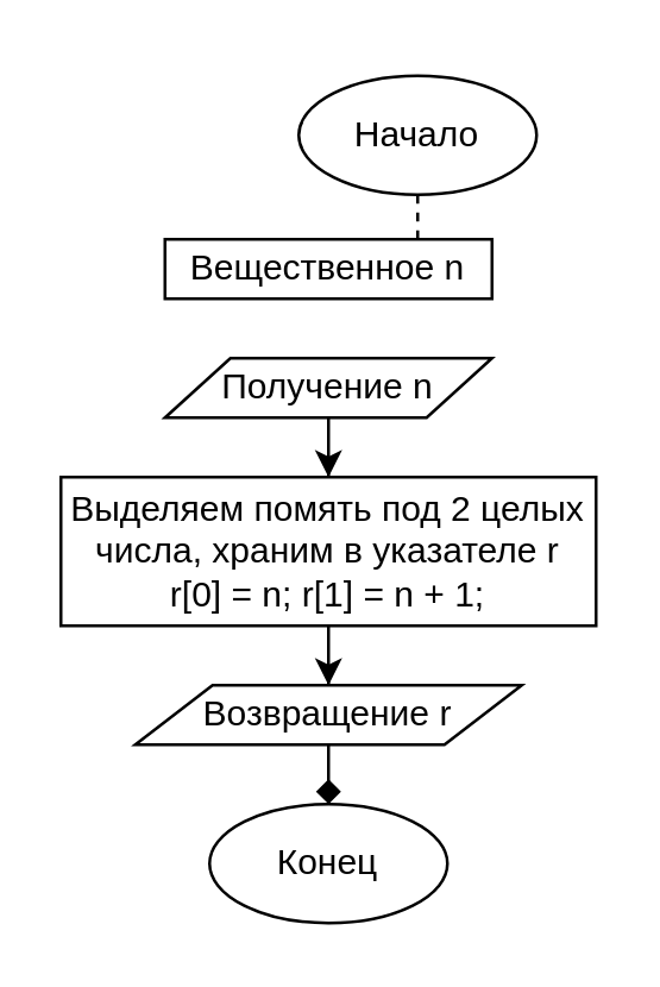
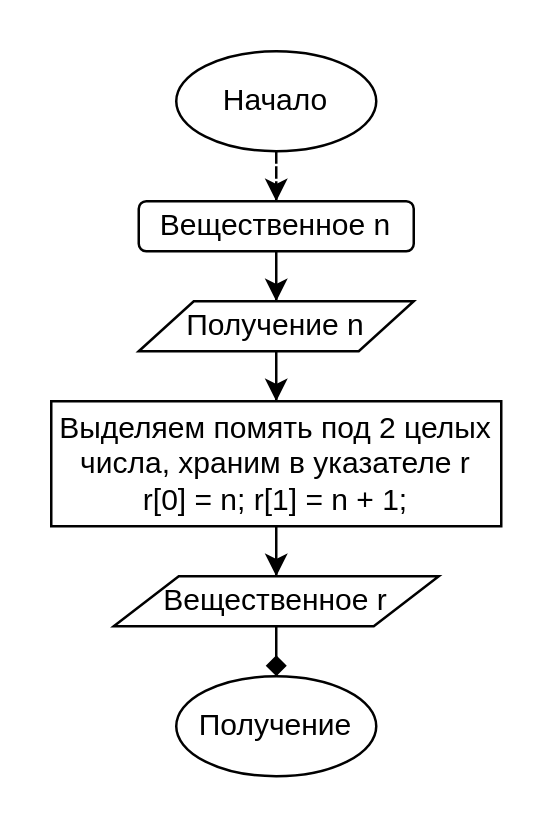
  <mxCell id="0" />
  <mxCell id="1" parent="0" />
  <mxCell id="2" style="edgeStyle=orthogonalEdgeStyle;rounded=0;orthogonalLoop=1;jettySize=auto;html=1;entryX=0.5;entryY=0;entryDx=0;entryDy=0;dashed=1;" edge="1" parent="1" source="3" target="5"><mxGeometry relative="1" as="geometry" /></mxCell>
- <mxCell id="3" value="Начало" style="ellipse;whiteSpace=wrap;html=1;" vertex="1" parent="1"><mxGeometry x="100" y="25" width="80" height="40" as="geometry" /></mxCell>
- <mxCell id="5" value="Вещественное n" style="rounded=0;whiteSpace=wrap;html=1;" vertex="1" parent="1"><mxGeometry x="55" y="80" width="110" height="20" as="geometry" /></mxCell>
+ <mxCell id="3" value="Начало" style="ellipse;whiteSpace=wrap;html=1;" vertex="1" parent="1"><mxGeometry x="70" y="20" width="80" height="40" as="geometry" /></mxCell>
+ <mxCell id="4" style="edgeStyle=orthogonalEdgeStyle;rounded=0;orthogonalLoop=1;jettySize=auto;html=1;entryX=0.5;entryY=0;entryDx=0;entryDy=0;" edge="1" parent="1" source="5" target="7"><mxGeometry relative="1" as="geometry" /></mxCell>
+ <mxCell id="5" value="Вещественное n" style="whiteSpace=wrap;html=1;rounded=1;" vertex="1" parent="1"><mxGeometry x="55" y="80" width="110" height="20" as="geometry" /></mxCell>
  <mxCell id="6" style="edgeStyle=orthogonalEdgeStyle;rounded=0;orthogonalLoop=1;jettySize=auto;html=1;" edge="1" parent="1" source="7" target="12"><mxGeometry relative="1" as="geometry" /></mxCell>
  <mxCell id="7" value="Получение n" style="shape=parallelogram;perimeter=parallelogramPerimeter;whiteSpace=wrap;html=1;" vertex="1" parent="1"><mxGeometry x="55" y="120" width="110" height="20" as="geometry" /></mxCell>
  <mxCell id="8" style="edgeStyle=orthogonalEdgeStyle;rounded=0;orthogonalLoop=1;jettySize=auto;html=1;entryX=0.5;entryY=0;entryDx=0;entryDy=0;endArrow=diamond;" edge="1" parent="1" source="9" target="10"><mxGeometry relative="1" as="geometry" /></mxCell>
- <mxCell id="9" value="Возвращение r" style="shape=parallelogram;perimeter=parallelogramPerimeter;whiteSpace=wrap;html=1;" vertex="1" parent="1"><mxGeometry x="45" y="230" width="130" height="20" as="geometry" /></mxCell>
- <mxCell id="10" value="Конец" style="ellipse;whiteSpace=wrap;html=1;" vertex="1" parent="1"><mxGeometry x="70" y="270" width="80" height="40" as="geometry" /></mxCell>
+ <mxCell id="9" value="Вещественное r" style="shape=parallelogram;perimeter=parallelogramPerimeter;whiteSpace=wrap;html=1;" vertex="1" parent="1"><mxGeometry x="45" y="230" width="130" height="20" as="geometry" /></mxCell>
+ <mxCell id="10" value="Получение" style="ellipse;whiteSpace=wrap;html=1;" vertex="1" parent="1"><mxGeometry x="70" y="270" width="80" height="40" as="geometry" /></mxCell>
  <mxCell id="11" style="edgeStyle=orthogonalEdgeStyle;rounded=0;orthogonalLoop=1;jettySize=auto;html=1;" edge="1" parent="1" source="12" target="9"><mxGeometry relative="1" as="geometry" /></mxCell>
  <mxCell id="12" value="Выделяем помять под 2 целых числа, храним в указателе r&lt;br&gt;&lt;div&gt;r[0] = n;&lt;span&gt;&amp;nbsp;r[1] = n + 1;&lt;/span&gt;&lt;/div&gt;" style="rounded=0;whiteSpace=wrap;html=1;" vertex="1" parent="1"><mxGeometry x="20" y="160" width="180" height="50" as="geometry" /></mxCell>
